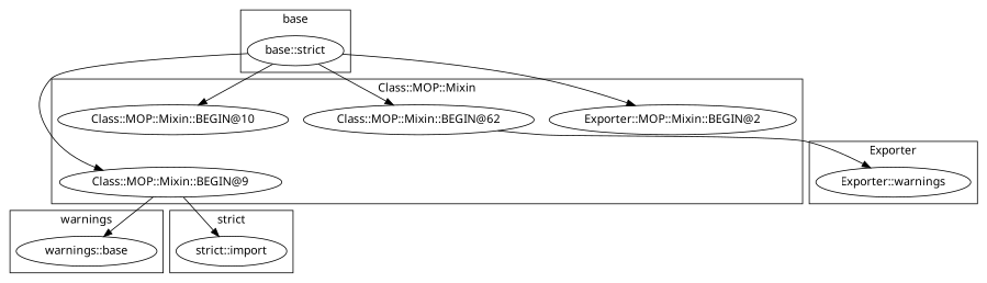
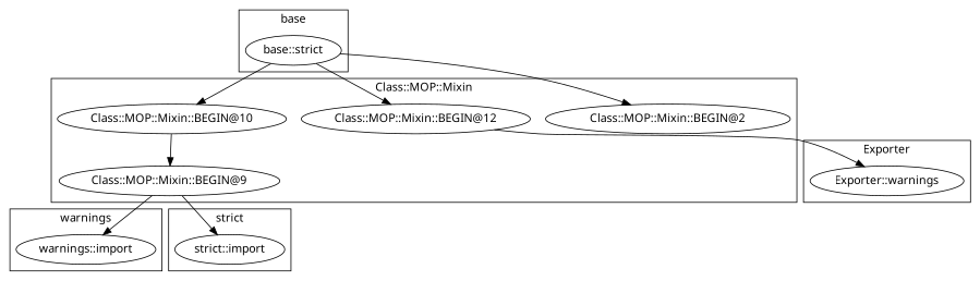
  digraph {
    fontname="Noto Sans"
    node [fontname="Noto Sans"]
    edge [fontname="Noto Sans"]
    n1 [label="Exporter::warnings"]
    n2 [label="base::strict"]
-   "warnings::import" [label="warnings::base"]
-   "Class::MOP::Mixin::BEGIN@2" [label="Exporter::MOP::Mixin::BEGIN@2"]
+   "warnings::import"
+   "Class::MOP::Mixin::BEGIN@2"
    "Class::MOP::Mixin::BEGIN@9"
    "Class::MOP::Mixin::BEGIN@10"
-   "Class::MOP::Mixin::BEGIN@12" [label="Class::MOP::Mixin::BEGIN@62"]
+   "Class::MOP::Mixin::BEGIN@12"
    "strict::import"
    subgraph cluster_1 {
      label=Exporter
      n1
    }
    subgraph cluster_2 {
      label=base
      n2
    }
    subgraph cluster_3 {
      label=warnings
      "warnings::import"
    }
    subgraph cluster_4 {
      label="Class::MOP::Mixin"
      "Class::MOP::Mixin::BEGIN@2"
      "Class::MOP::Mixin::BEGIN@9"
      "Class::MOP::Mixin::BEGIN@10"
      "Class::MOP::Mixin::BEGIN@12"
    }
    subgraph cluster_5 {
      label="strict"
      "strict::import"
    }
    n2 -> "Class::MOP::Mixin::BEGIN@2"
-   n2 -> "Class::MOP::Mixin::BEGIN@9"
+   "Class::MOP::Mixin::BEGIN@10" -> "Class::MOP::Mixin::BEGIN@9"
    n2 -> "Class::MOP::Mixin::BEGIN@10"
    n2 -> "Class::MOP::Mixin::BEGIN@12"
    "Class::MOP::Mixin::BEGIN@9" -> "warnings::import"
    "Class::MOP::Mixin::BEGIN@9" -> "strict::import"
    "Class::MOP::Mixin::BEGIN@12" -> n1
  }
